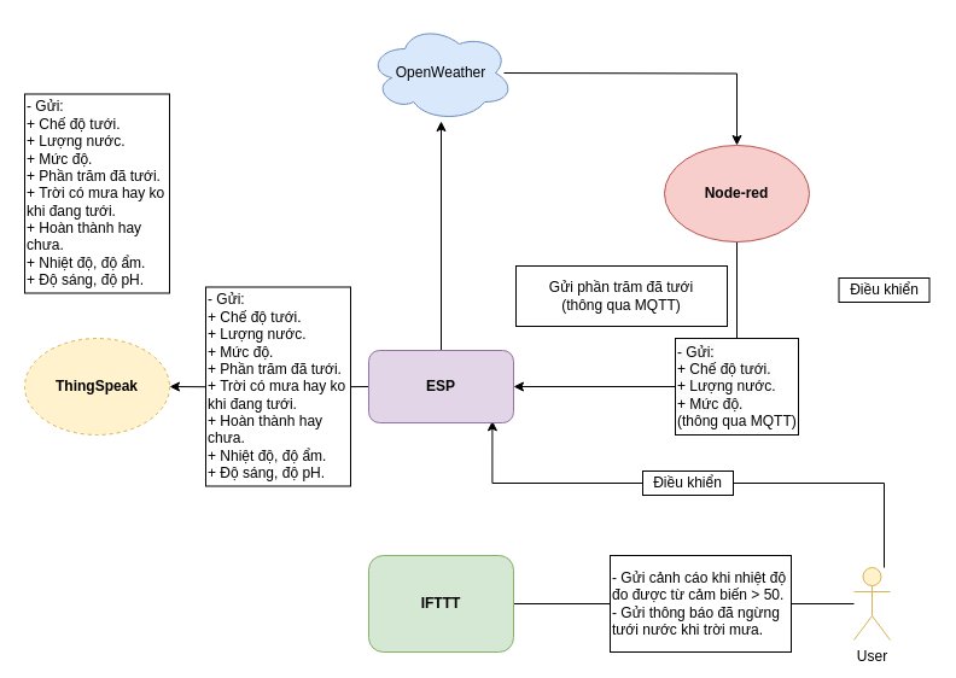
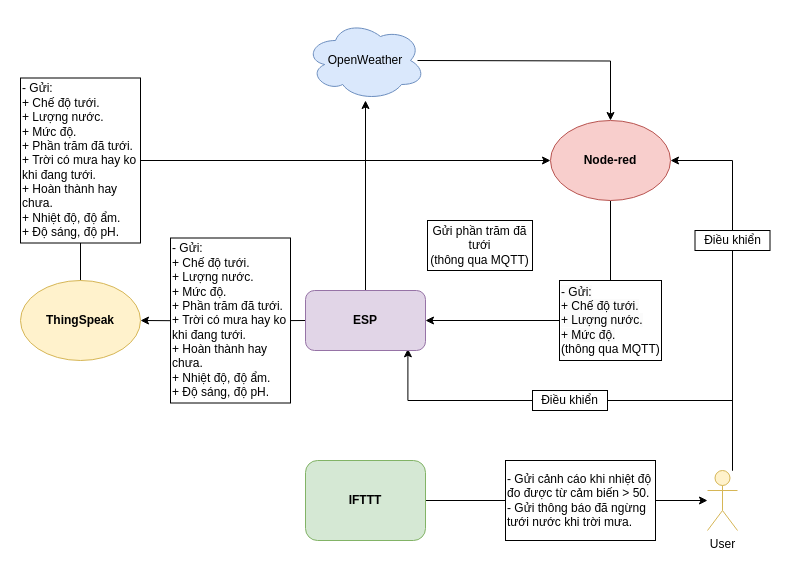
  <mxCell id="0" />
  <mxCell id="1" parent="0" />
- <mxCell id="3" value="ThingSpeak" style="ellipse;whiteSpace=wrap;html=1;fillColor=#fff2cc;strokeColor=#d6b656;fontStyle=1;dashed=1;" vertex="1" parent="1"><mxGeometry x="20" y="280" width="120" height="80" as="geometry" /></mxCell>
+ <mxCell id="2" style="edgeStyle=orthogonalEdgeStyle;rounded=0;orthogonalLoop=1;jettySize=auto;html=1;entryX=0;entryY=0.5;entryDx=0;entryDy=0;" edge="1" parent="1" source="3" target="7"><mxGeometry relative="1" as="geometry"><mxPoint x="80" y="150" as="targetPoint" /><Array as="points"><mxPoint x="80" y="160" /></Array></mxGeometry></mxCell>
+ <mxCell id="3" value="ThingSpeak" style="ellipse;whiteSpace=wrap;html=1;fillColor=#fff2cc;strokeColor=#d6b656;fontStyle=1" vertex="1" parent="1"><mxGeometry x="20" y="280" width="120" height="80" as="geometry" /></mxCell>
  <mxCell id="4" style="edgeStyle=orthogonalEdgeStyle;rounded=0;orthogonalLoop=1;jettySize=auto;html=1;entryX=1;entryY=0.5;entryDx=0;entryDy=0;" edge="1" parent="1" target="3"><mxGeometry relative="1" as="geometry"><mxPoint x="305" y="320" as="sourcePoint" /></mxGeometry></mxCell>
  <mxCell id="5" style="edgeStyle=orthogonalEdgeStyle;rounded=0;orthogonalLoop=1;jettySize=auto;html=1;exitX=0.5;exitY=0;exitDx=0;exitDy=0;" edge="1" parent="1" source="22" target="21"><mxGeometry relative="1" as="geometry"><mxPoint x="365" y="280" as="sourcePoint" /></mxGeometry></mxCell>
  <mxCell id="6" style="edgeStyle=orthogonalEdgeStyle;rounded=0;orthogonalLoop=1;jettySize=auto;html=1;exitX=0.5;exitY=1;exitDx=0;exitDy=0;entryX=1;entryY=0.5;entryDx=0;entryDy=0;" edge="1" parent="1" source="7"><mxGeometry x="-0.839" y="52" relative="1" as="geometry"><mxPoint x="425" y="320" as="targetPoint" /><Array as="points"><mxPoint x="610" y="320" /></Array><mxPoint as="offset" /></mxGeometry></mxCell>
  <mxCell id="7" value="Node-red" style="ellipse;whiteSpace=wrap;html=1;fillColor=#f8cecc;strokeColor=#b85450;fontStyle=1" vertex="1" parent="1"><mxGeometry x="550" y="120" width="120" height="80" as="geometry" /></mxCell>
  <mxCell id="8" style="edgeStyle=orthogonalEdgeStyle;rounded=0;orthogonalLoop=1;jettySize=auto;html=1;entryX=1;entryY=1;entryDx=0;entryDy=0;" edge="1" parent="1" source="10"><mxGeometry relative="1" as="geometry"><mxPoint x="407.426" y="348.284" as="targetPoint" /><Array as="points"><mxPoint x="732" y="400" /><mxPoint x="407" y="400" /></Array></mxGeometry></mxCell>
+ <mxCell id="9" style="edgeStyle=orthogonalEdgeStyle;rounded=0;orthogonalLoop=1;jettySize=auto;html=1;entryX=1;entryY=0.5;entryDx=0;entryDy=0;" edge="1" parent="1" source="10" target="7"><mxGeometry relative="1" as="geometry"><Array as="points"><mxPoint x="732" y="160" /></Array></mxGeometry></mxCell>
  <mxCell id="10" value="User" style="shape=umlActor;verticalLabelPosition=bottom;verticalAlign=top;html=1;outlineConnect=0;fillColor=#fff2cc;strokeColor=#d6b656;" vertex="1" parent="1"><mxGeometry x="707" y="470" width="30" height="60" as="geometry" /></mxCell>
  <mxCell id="11" value="&lt;span style=&quot;color: rgb(0, 0, 0); font-family: Helvetica; font-size: 12px; font-style: normal; font-variant-ligatures: normal; font-variant-caps: normal; font-weight: 400; letter-spacing: normal; orphans: 2; text-align: left; text-indent: 0px; text-transform: none; widows: 2; word-spacing: 0px; -webkit-text-stroke-width: 0px; background-color: rgb(251, 251, 251); text-decoration-thickness: initial; text-decoration-style: initial; text-decoration-color: initial; float: none; display: inline !important;&quot;&gt;- Gửi:&lt;/span&gt;&lt;br style=&quot;border-color: var(--border-color); color: rgb(0, 0, 0); font-family: Helvetica; font-size: 12px; font-style: normal; font-variant-ligatures: normal; font-variant-caps: normal; font-weight: 400; letter-spacing: normal; orphans: 2; text-align: left; text-indent: 0px; text-transform: none; widows: 2; word-spacing: 0px; -webkit-text-stroke-width: 0px; background-color: rgb(251, 251, 251); text-decoration-thickness: initial; text-decoration-style: initial; text-decoration-color: initial;&quot;&gt;&lt;span style=&quot;color: rgb(0, 0, 0); font-family: Helvetica; font-size: 12px; font-style: normal; font-variant-ligatures: normal; font-variant-caps: normal; font-weight: 400; letter-spacing: normal; orphans: 2; text-align: left; text-indent: 0px; text-transform: none; widows: 2; word-spacing: 0px; -webkit-text-stroke-width: 0px; background-color: rgb(251, 251, 251); text-decoration-thickness: initial; text-decoration-style: initial; text-decoration-color: initial; float: none; display: inline !important;&quot;&gt;+ Chế độ tưới.&lt;/span&gt;&lt;br style=&quot;border-color: var(--border-color); color: rgb(0, 0, 0); font-family: Helvetica; font-size: 12px; font-style: normal; font-variant-ligatures: normal; font-variant-caps: normal; font-weight: 400; letter-spacing: normal; orphans: 2; text-align: left; text-indent: 0px; text-transform: none; widows: 2; word-spacing: 0px; -webkit-text-stroke-width: 0px; background-color: rgb(251, 251, 251); text-decoration-thickness: initial; text-decoration-style: initial; text-decoration-color: initial;&quot;&gt;&lt;span style=&quot;color: rgb(0, 0, 0); font-family: Helvetica; font-size: 12px; font-style: normal; font-variant-ligatures: normal; font-variant-caps: normal; font-weight: 400; letter-spacing: normal; orphans: 2; text-align: left; text-indent: 0px; text-transform: none; widows: 2; word-spacing: 0px; -webkit-text-stroke-width: 0px; background-color: rgb(251, 251, 251); text-decoration-thickness: initial; text-decoration-style: initial; text-decoration-color: initial; float: none; display: inline !important;&quot;&gt;+ Lượng nước.&lt;/span&gt;&lt;br style=&quot;border-color: var(--border-color); color: rgb(0, 0, 0); font-family: Helvetica; font-size: 12px; font-style: normal; font-variant-ligatures: normal; font-variant-caps: normal; font-weight: 400; letter-spacing: normal; orphans: 2; text-align: left; text-indent: 0px; text-transform: none; widows: 2; word-spacing: 0px; -webkit-text-stroke-width: 0px; background-color: rgb(251, 251, 251); text-decoration-thickness: initial; text-decoration-style: initial; text-decoration-color: initial;&quot;&gt;&lt;span style=&quot;color: rgb(0, 0, 0); font-family: Helvetica; font-size: 12px; font-style: normal; font-variant-ligatures: normal; font-variant-caps: normal; font-weight: 400; letter-spacing: normal; orphans: 2; text-align: left; text-indent: 0px; text-transform: none; widows: 2; word-spacing: 0px; -webkit-text-stroke-width: 0px; background-color: rgb(251, 251, 251); text-decoration-thickness: initial; text-decoration-style: initial; text-decoration-color: initial; float: none; display: inline !important;&quot;&gt;+ Mức độ.&lt;br&gt;&lt;/span&gt;(thông qua MQTT)" style="rounded=0;whiteSpace=wrap;html=1;align=left;" vertex="1" parent="1"><mxGeometry x="559" y="280" width="102" height="80" as="geometry" /></mxCell>
  <mxCell id="12" value="- Gửi:&lt;br&gt;+ Chế độ tưới.&lt;br&gt;+ Lượng nước.&lt;br&gt;+ Mức độ.&lt;br&gt;+ Phần trăm đã tưới.&lt;br&gt;+ Trời có mưa hay ko khi đang tưới.&lt;br&gt;+ Hoàn thành hay chưa.&lt;br&gt;+ Nhiệt độ, độ ẩm.&lt;br&gt;+ Độ sáng, độ pH." style="rounded=0;whiteSpace=wrap;html=1;align=left;" vertex="1" parent="1"><mxGeometry x="20" y="77.5" width="120" height="165" as="geometry" /></mxCell>
  <mxCell id="13" style="edgeStyle=orthogonalEdgeStyle;rounded=0;orthogonalLoop=1;jettySize=auto;html=1;entryX=0.5;entryY=0;entryDx=0;entryDy=0;" edge="1" parent="1" target="7"><mxGeometry relative="1" as="geometry"><mxPoint x="417" y="60" as="sourcePoint" /></mxGeometry></mxCell>
  <mxCell id="14" value="- Gửi:&lt;br&gt;+ Chế độ tưới.&lt;br&gt;+ Lượng nước.&lt;br&gt;+ Mức độ.&lt;br&gt;+ Phần trăm đã tưới.&lt;br&gt;+ Trời có mưa hay ko khi đang tưới.&lt;br&gt;+ Hoàn thành hay chưa.&lt;br&gt;+ Nhiệt độ, độ ẩm.&lt;br&gt;+ Độ sáng, độ pH." style="rounded=0;whiteSpace=wrap;html=1;align=left;" vertex="1" parent="1"><mxGeometry x="170" y="237.5" width="120" height="165" as="geometry" /></mxCell>
- <mxCell id="15" style="edgeStyle=orthogonalEdgeStyle;rounded=0;orthogonalLoop=1;jettySize=auto;html=1;endArrow=none;" edge="1" parent="1" source="16" target="10"><mxGeometry relative="1" as="geometry" /></mxCell>
+ <mxCell id="15" style="edgeStyle=orthogonalEdgeStyle;rounded=0;orthogonalLoop=1;jettySize=auto;html=1;" edge="1" parent="1" source="16" target="10"><mxGeometry relative="1" as="geometry" /></mxCell>
  <mxCell id="16" value="IFTTT" style="whiteSpace=wrap;html=1;fontStyle=1;fillColor=#d5e8d4;strokeColor=#82b366;rounded=1;" vertex="1" parent="1"><mxGeometry x="305" y="460" width="120" height="80" as="geometry" /></mxCell>
  <mxCell id="17" value="- Gửi cảnh cáo khi nhiệt độ đo được từ cảm biến &amp;gt; 50.&lt;br&gt;- Gửi thông báo đã ngừng tưới nước khi trời mưa." style="rounded=0;whiteSpace=wrap;html=1;align=left;" vertex="1" parent="1"><mxGeometry x="505" y="460" width="150" height="80" as="geometry" /></mxCell>
  <mxCell id="18" value="Điều khiển" style="rounded=0;whiteSpace=wrap;html=1;" vertex="1" parent="1"><mxGeometry x="532" y="390" width="75" height="20" as="geometry" /></mxCell>
- <mxCell id="19" value="Gửi phần trăm đã tưới&lt;br&gt;(thông qua MQTT)" style="rounded=0;whiteSpace=wrap;html=1;" vertex="1" parent="1"><mxGeometry x="427" y="220" width="175" height="50" as="geometry" /></mxCell>
+ <mxCell id="19" value="Gửi phần trăm đã tưới&lt;br&gt;(thông qua MQTT)" style="rounded=0;whiteSpace=wrap;html=1;" vertex="1" parent="1"><mxGeometry x="427" y="220" width="105" height="50" as="geometry" /></mxCell>
  <mxCell id="20" value="Điều khiển" style="rounded=0;whiteSpace=wrap;html=1;" vertex="1" parent="1"><mxGeometry x="694.5" y="230" width="75" height="20" as="geometry" /></mxCell>
  <mxCell id="21" value="OpenWeather" style="ellipse;shape=cloud;whiteSpace=wrap;html=1;fillColor=#dae8fc;strokeColor=#6c8ebf;" vertex="1" parent="1"><mxGeometry x="305" y="20" width="120" height="80" as="geometry" /></mxCell>
  <mxCell id="22" value="ESP" style="rounded=1;whiteSpace=wrap;html=1;fillColor=#e1d5e7;strokeColor=#9673a6;fontStyle=1" vertex="1" parent="1"><mxGeometry x="305" y="290" width="120" height="60" as="geometry" /></mxCell>
